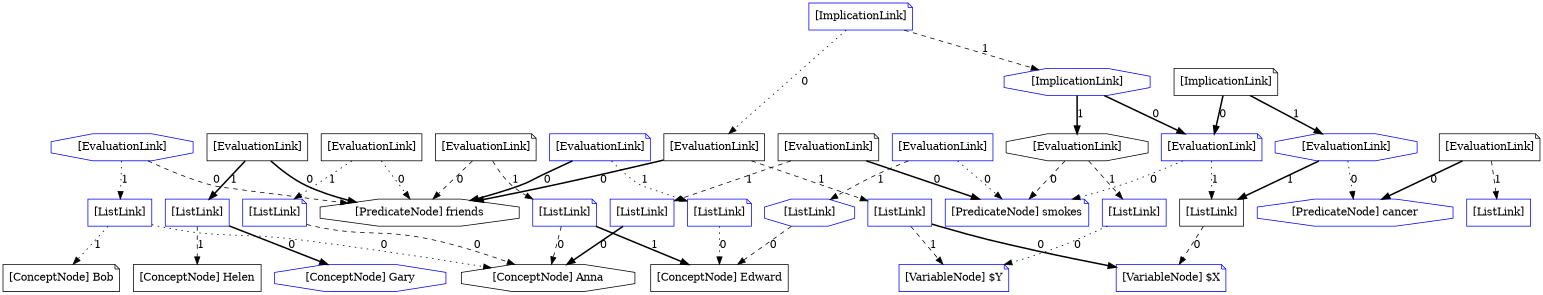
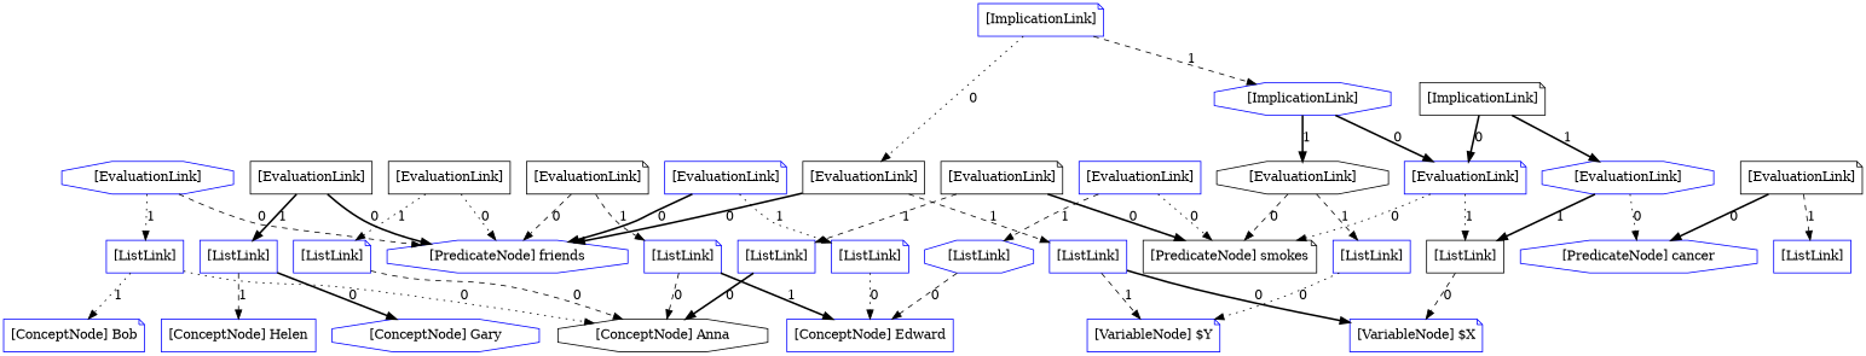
  digraph {
    rankdir=TB
    node [color=blue shape=note]
    edge [style=dashed]
    n1 [color=black label="[ConceptNode] Anna" shape=octagon]
-   n2 [color=black label="[ConceptNode] Bob"]
-   n3 [color=black label="[ConceptNode] Edward" shape=box]
+   n2 [label="[ConceptNode] Bob"]
+   n3 [label="[ConceptNode] Edward" shape=box]
    n4 [label="[ConceptNode] Gary" shape=octagon]
-   n5 [color=black label="[ConceptNode] Helen" shape=box]
+   n5 [label="[ConceptNode] Helen" shape=box]
    n6 [label="[ListLink]" shape=box]
    n7 [color=black label="[ListLink]" shape=box]
    n8 [label="[VariableNode] $X"]
    n9 [label="[ListLink]" shape=octagon]
    n10 [label="[ListLink]"]
    n11 [label="[ListLink]" shape=box]
    n12 [label="[ListLink]"]
    n13 [label="[ListLink]" shape=box]
    n14 [label="[VariableNode] $Y"]
    n15 [label="[ListLink]"]
    n16 [label="[ListLink]" shape=box]
    n17 [label="[ListLink]" shape=box]
    n18 [label="[ListLink]" shape=box]
    n19 [color=black label="[ImplicationLink]"]
    n20 [label="[EvaluationLink]"]
    n21 [label="[EvaluationLink]" shape=octagon]
-   n22 [label="[PredicateNode] smokes"]
+   n22 [color=black label="[PredicateNode] smokes"]
    n23 [label="[PredicateNode] cancer" shape=octagon]
    n24 [label="[ImplicationLink]" shape=octagon]
    n25 [color=black label="[EvaluationLink]" shape=octagon]
    n26 [label="[ImplicationLink]"]
    n27 [color=black label="[EvaluationLink]" shape=box]
-   n28 [color=black label="[PredicateNode] friends" shape=octagon]
+   n28 [label="[PredicateNode] friends" shape=octagon]
    n29 [label="[EvaluationLink]" shape=octagon]
    n30 [color=black label="[EvaluationLink]"]
    n31 [color=black label="[EvaluationLink]" shape=box]
    n32 [label="[EvaluationLink]"]
    n33 [color=black label="[EvaluationLink]" shape=box]
    n34 [color=black label="[EvaluationLink]"]
    n35 [label="[EvaluationLink]" shape=box]
    n36 [color=black label="[EvaluationLink]"]
    n6 -> n1 [label=0 style=dotted]
    n6 -> n2 [label=1 style=dotted]
    n7 -> n8 [label=0]
    n9 -> n3 [label=0]
    n10 -> n1 [label=0]
    n10 -> n3 [label=1 style=bold]
    n12 -> n1 [label=0]
    n13 -> n8 [label=0 style=bold]
    n13 -> n14 [label=1]
    n15 -> n3 [label=0 style=dotted]
    n16 -> n14 [label=0 style=dotted]
    n17 -> n4 [label=0 style=bold]
    n17 -> n5 [label=1]
    n18 -> n1 [label=0 style=bold]
    n19 -> n20 [label=0 style=bold]
    n19 -> n21 [label=1 style=bold]
    n20 -> n7 [label=1 style=dotted]
    n20 -> n22 [label=0 style=dotted]
    n21 -> n7 [label=1 style=bold]
    n21 -> n23 [label=0 style=dotted]
    n24 -> n20 [label=0 style=bold]
    n24 -> n25 [label=1 style=bold]
    n25 -> n16 [label=1]
    n25 -> n22 [label=0]
    n26 -> n24 [label=1]
    n26 -> n27 [label=0 style=dotted]
    n27 -> n13 [label=1]
    n27 -> n28 [label=0 style=bold]
    n29 -> n6 [label=1 style=dotted]
    n29 -> n28 [label=0]
    n30 -> n10 [label=1]
    n30 -> n28 [label=0]
    n31 -> n12 [label=1 style=dotted]
    n31 -> n28 [label=0 style=dotted]
    n32 -> n15 [label=1 style=dotted]
    n32 -> n28 [label=0 style=bold]
    n33 -> n17 [label=1 style=bold]
    n33 -> n28 [label=0 style=bold]
    n34 -> n18 [label=1]
    n34 -> n22 [label=0 style=bold]
    n35 -> n9 [label=1]
    n35 -> n22 [label=0 style=dotted]
    n36 -> n11 [label=1]
    n36 -> n23 [label=0 style=bold]
  }
